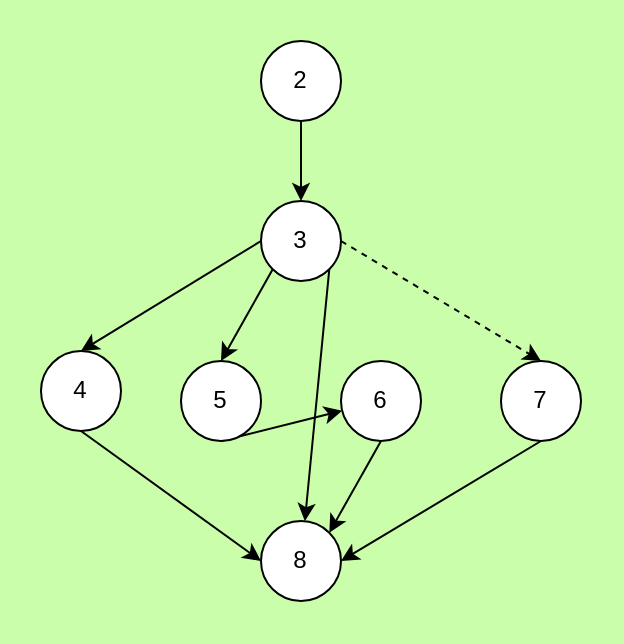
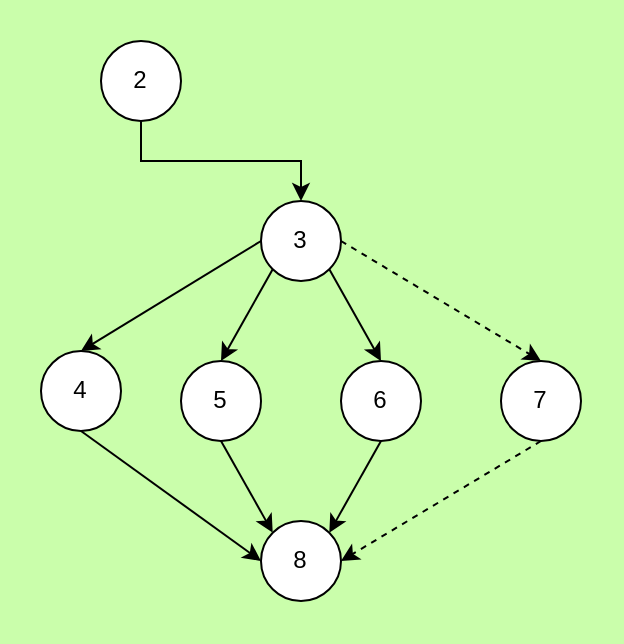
  <mxCell id="0" />
  <mxCell id="1" parent="0" />
  <mxCell id="2" style="edgeStyle=orthogonalEdgeStyle;rounded=0;orthogonalLoop=1;jettySize=auto;html=1;exitX=0.5;exitY=1;exitDx=0;exitDy=0;" edge="1" parent="1" source="3" target="8"><mxGeometry relative="1" as="geometry" /></mxCell>
- <mxCell id="3" value="2" style="ellipse;whiteSpace=wrap;html=1;aspect=fixed;" vertex="1" parent="1"><mxGeometry x="130" y="20" width="40" height="40" as="geometry" /></mxCell>
+ <mxCell id="3" value="2" style="ellipse;whiteSpace=wrap;html=1;aspect=fixed;" vertex="1" parent="1"><mxGeometry x="50" y="20" width="40" height="40" as="geometry" /></mxCell>
  <mxCell id="4" style="rounded=0;orthogonalLoop=1;jettySize=auto;html=1;exitX=0;exitY=0.5;exitDx=0;exitDy=0;entryX=0.5;entryY=0;entryDx=0;entryDy=0;" edge="1" parent="1" source="8" target="10"><mxGeometry relative="1" as="geometry" /></mxCell>
  <mxCell id="5" style="rounded=0;orthogonalLoop=1;jettySize=auto;html=1;exitX=0;exitY=1;exitDx=0;exitDy=0;entryX=0.5;entryY=0;entryDx=0;entryDy=0;" edge="1" parent="1" source="8" target="12"><mxGeometry relative="1" as="geometry" /></mxCell>
- <mxCell id="6" style="rounded=0;orthogonalLoop=1;jettySize=auto;html=1;exitX=1;exitY=1;exitDx=0;exitDy=0;" edge="1" parent="1" source="8" target="17"><mxGeometry relative="1" as="geometry" /></mxCell>
+ <mxCell id="6" style="rounded=0;orthogonalLoop=1;jettySize=auto;html=1;exitX=1;exitY=1;exitDx=0;exitDy=0;entryX=0.5;entryY=0;entryDx=0;entryDy=0;" edge="1" parent="1" source="8" target="14"><mxGeometry relative="1" as="geometry" /></mxCell>
  <mxCell id="7" style="rounded=0;orthogonalLoop=1;jettySize=auto;html=1;exitX=1;exitY=0.5;exitDx=0;exitDy=0;entryX=0.5;entryY=0;entryDx=0;entryDy=0;dashed=1;" edge="1" parent="1" source="8" target="16"><mxGeometry relative="1" as="geometry" /></mxCell>
  <mxCell id="8" value="3" style="ellipse;whiteSpace=wrap;html=1;aspect=fixed;" vertex="1" parent="1"><mxGeometry x="130" y="100" width="40" height="40" as="geometry" /></mxCell>
  <mxCell id="9" style="rounded=0;orthogonalLoop=1;jettySize=auto;html=1;exitX=0.5;exitY=1;exitDx=0;exitDy=0;entryX=0;entryY=0.5;entryDx=0;entryDy=0;" edge="1" parent="1" source="10" target="17"><mxGeometry relative="1" as="geometry" /></mxCell>
  <mxCell id="10" value="4" style="ellipse;whiteSpace=wrap;html=1;aspect=fixed;" vertex="1" parent="1"><mxGeometry x="20" y="175" width="40" height="40" as="geometry" /></mxCell>
- <mxCell id="11" style="rounded=0;orthogonalLoop=1;jettySize=auto;html=1;exitX=0.5;exitY=1;exitDx=0;exitDy=0;" edge="1" parent="1" source="12" target="14"><mxGeometry relative="1" as="geometry" /></mxCell>
+ <mxCell id="11" style="rounded=0;orthogonalLoop=1;jettySize=auto;html=1;exitX=0.5;exitY=1;exitDx=0;exitDy=0;entryX=0;entryY=0;entryDx=0;entryDy=0;" edge="1" parent="1" source="12" target="17"><mxGeometry relative="1" as="geometry" /></mxCell>
  <mxCell id="12" value="5" style="ellipse;whiteSpace=wrap;html=1;aspect=fixed;" vertex="1" parent="1"><mxGeometry x="90" y="180" width="40" height="40" as="geometry" /></mxCell>
  <mxCell id="13" style="rounded=0;orthogonalLoop=1;jettySize=auto;html=1;exitX=0.5;exitY=1;exitDx=0;exitDy=0;entryX=1;entryY=0;entryDx=0;entryDy=0;" edge="1" parent="1" source="14" target="17"><mxGeometry relative="1" as="geometry" /></mxCell>
  <mxCell id="14" value="6" style="ellipse;whiteSpace=wrap;html=1;aspect=fixed;" vertex="1" parent="1"><mxGeometry x="170" y="180" width="40" height="40" as="geometry" /></mxCell>
- <mxCell id="15" style="rounded=0;orthogonalLoop=1;jettySize=auto;html=1;exitX=0.5;exitY=1;exitDx=0;exitDy=0;entryX=1;entryY=0.5;entryDx=0;entryDy=0;" edge="1" parent="1" source="16" target="17"><mxGeometry relative="1" as="geometry" /></mxCell>
+ <mxCell id="15" style="rounded=0;orthogonalLoop=1;jettySize=auto;html=1;exitX=0.5;exitY=1;exitDx=0;exitDy=0;entryX=1;entryY=0.5;entryDx=0;entryDy=0;dashed=1;" edge="1" parent="1" source="16" target="17"><mxGeometry relative="1" as="geometry" /></mxCell>
  <mxCell id="16" value="7" style="ellipse;whiteSpace=wrap;html=1;aspect=fixed;" vertex="1" parent="1"><mxGeometry x="250" y="180" width="40" height="40" as="geometry" /></mxCell>
  <mxCell id="17" value="8" style="ellipse;whiteSpace=wrap;html=1;aspect=fixed;" vertex="1" parent="1"><mxGeometry x="130" y="260" width="40" height="40" as="geometry" /></mxCell>
